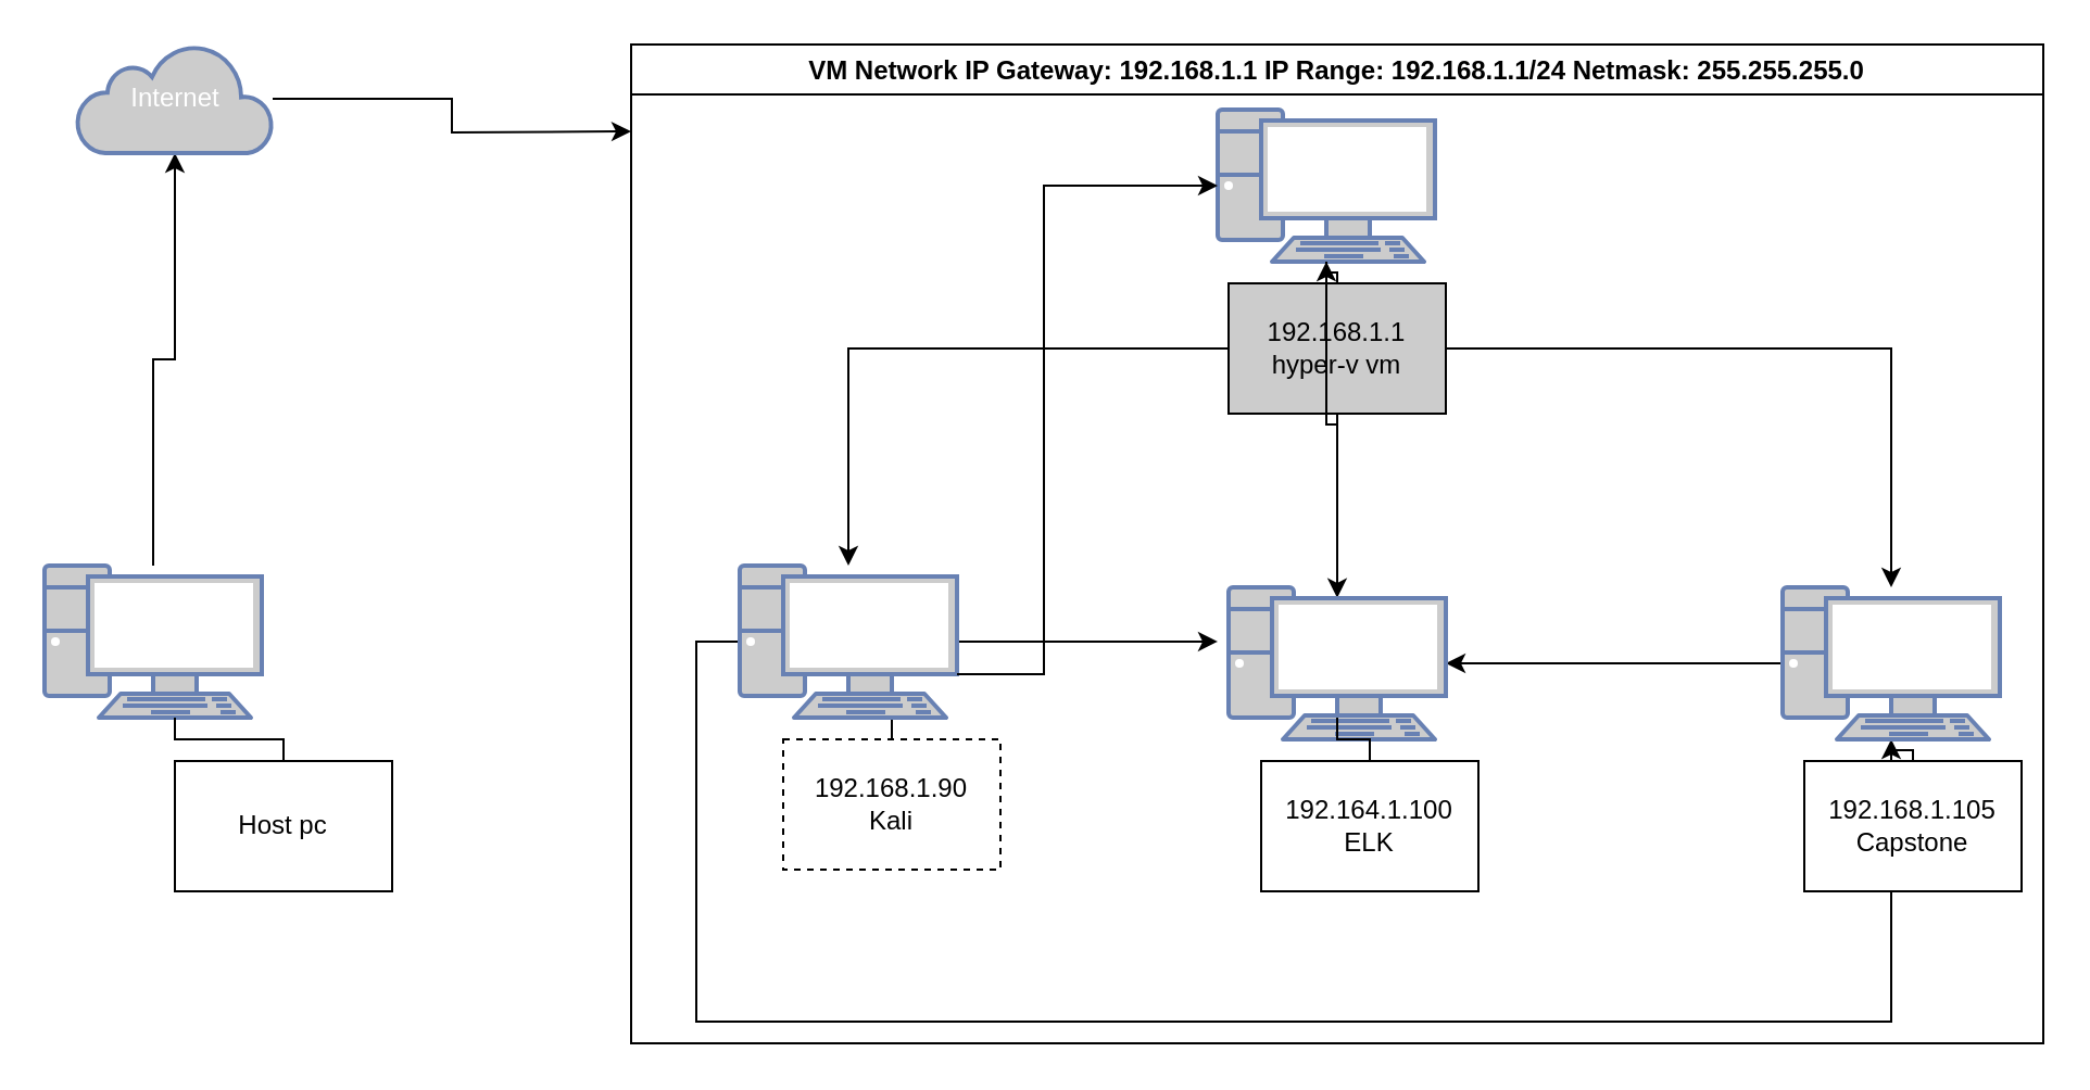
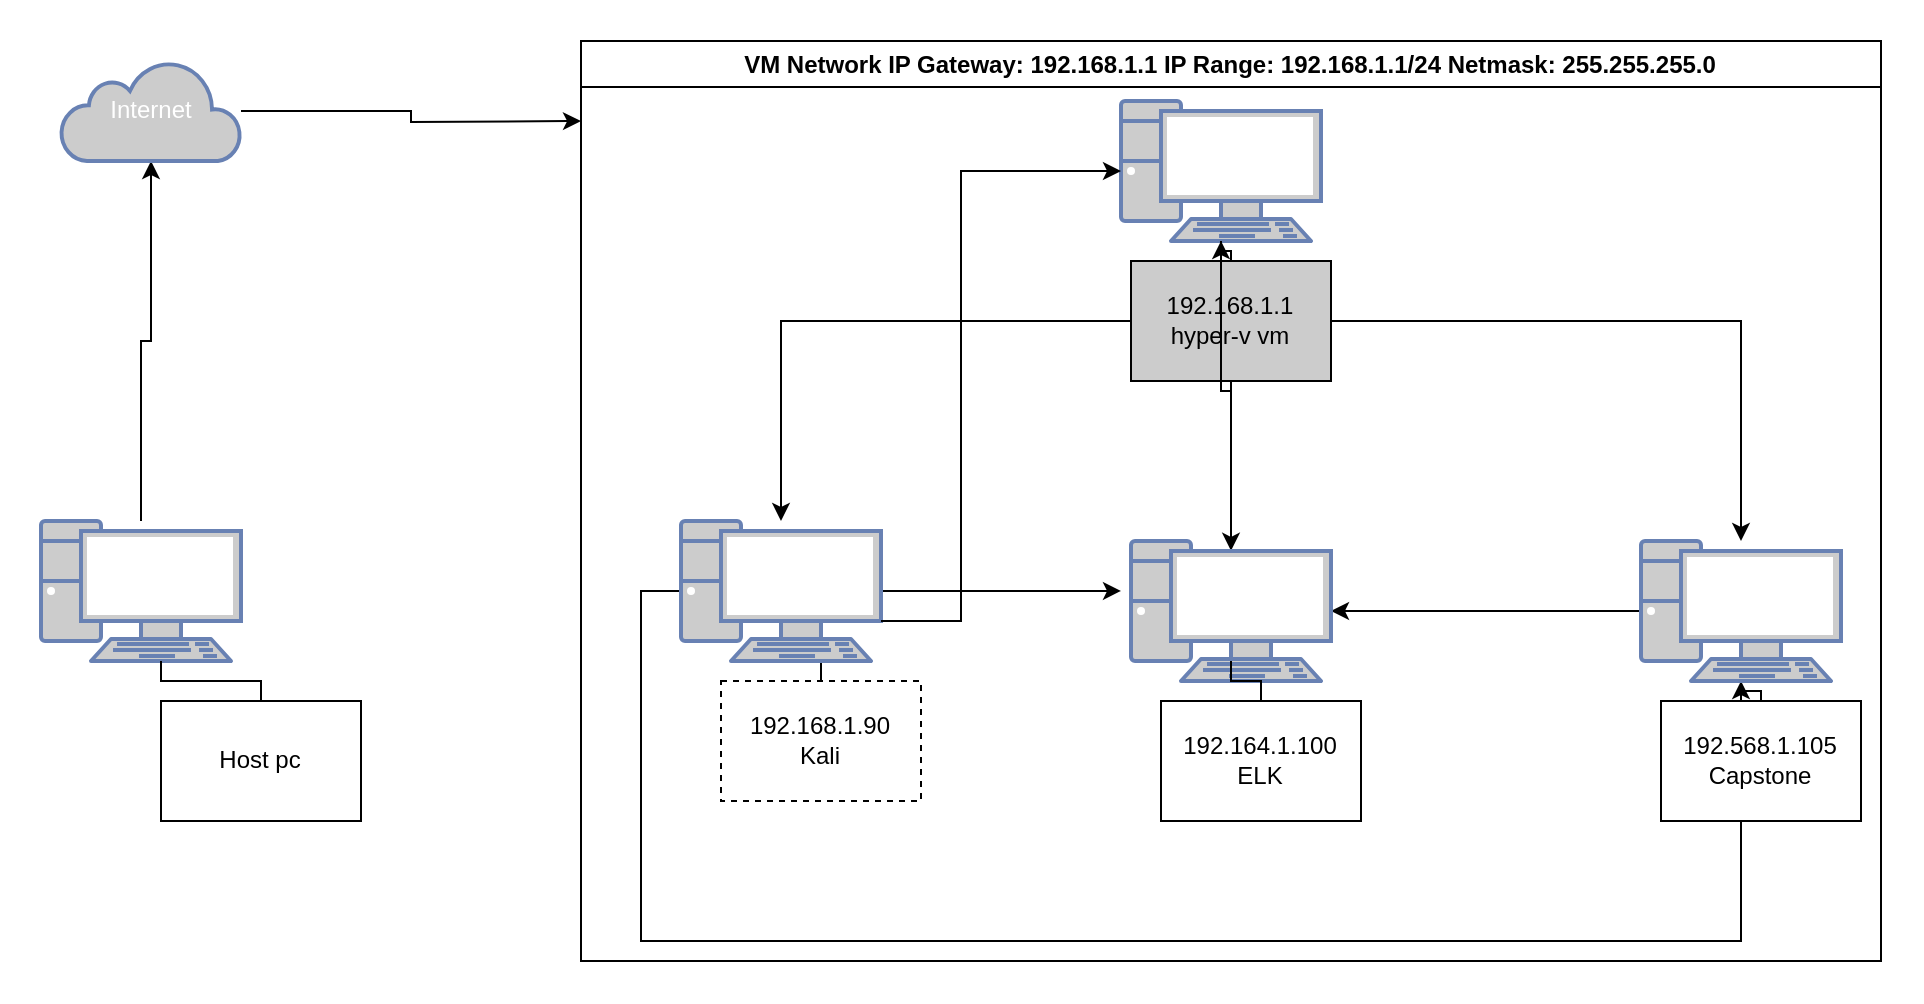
  <mxCell id="0" />
  <mxCell id="1" parent="0" />
  <mxCell id="2" style="edgeStyle=orthogonalEdgeStyle;rounded=0;orthogonalLoop=1;jettySize=auto;html=1;" parent="1" source="20" target="11" edge="1"><mxGeometry relative="1" as="geometry"><mxPoint x="310" y="470" as="targetPoint" /><mxPoint x="810" y="330" as="sourcePoint" /><Array as="points"><mxPoint x="320" y="295" /><mxPoint x="320" y="470" /><mxPoint x="870" y="470" /></Array></mxGeometry></mxCell>
  <mxCell id="3" value="VM Network IP Gateway: 192.168.1.1 IP Range: 192.168.1.1/24 Netmask: 255.255.255.0" style="swimlane;" parent="1" vertex="1"><mxGeometry x="290" y="20" width="650" height="460" as="geometry" /></mxCell>
  <mxCell id="4" value="192.168.1.90&lt;br&gt;Kali" style="whiteSpace=wrap;html=1;align=center;verticalAlign=middle;treeFolding=1;treeMoving=1;newEdgeStyle={&quot;edgeStyle&quot;:&quot;elbowEdgeStyle&quot;,&quot;startArrow&quot;:&quot;none&quot;,&quot;endArrow&quot;:&quot;none&quot;};dashed=1;" parent="3" vertex="1"><mxGeometry x="70" y="320" width="100" height="60" as="geometry" /></mxCell>
  <mxCell id="5" value="" style="edgeStyle=elbowEdgeStyle;elbow=vertical;startArrow=none;endArrow=none;rounded=0;" parent="3" target="4" edge="1"><mxGeometry relative="1" as="geometry"><mxPoint x="100" y="300" as="sourcePoint" /></mxGeometry></mxCell>
- <mxCell id="6" value="192.168.1.105&lt;br&gt;Capstone&lt;br&gt;" style="whiteSpace=wrap;html=1;align=center;verticalAlign=middle;treeFolding=1;treeMoving=1;newEdgeStyle={&quot;edgeStyle&quot;:&quot;elbowEdgeStyle&quot;,&quot;startArrow&quot;:&quot;none&quot;,&quot;endArrow&quot;:&quot;none&quot;};" parent="3" vertex="1"><mxGeometry x="540" y="330" width="100" height="60" as="geometry" /></mxCell>
+ <mxCell id="6" value="192.568.1.105&lt;br&gt;Capstone&lt;br&gt;" style="whiteSpace=wrap;html=1;align=center;verticalAlign=middle;treeFolding=1;treeMoving=1;newEdgeStyle={&quot;edgeStyle&quot;:&quot;elbowEdgeStyle&quot;,&quot;startArrow&quot;:&quot;none&quot;,&quot;endArrow&quot;:&quot;none&quot;};" parent="3" vertex="1"><mxGeometry x="540" y="330" width="100" height="60" as="geometry" /></mxCell>
  <mxCell id="7" value="" style="edgeStyle=elbowEdgeStyle;elbow=vertical;startArrow=none;endArrow=none;rounded=0;" parent="3" source="11" target="6" edge="1"><mxGeometry relative="1" as="geometry"><mxPoint x="340" y="315" as="sourcePoint" /></mxGeometry></mxCell>
  <mxCell id="8" style="edgeStyle=orthogonalEdgeStyle;rounded=0;orthogonalLoop=1;jettySize=auto;html=1;entryX=0.5;entryY=0.07;entryDx=0;entryDy=0;entryPerimeter=0;" parent="3" source="9" target="16" edge="1"><mxGeometry relative="1" as="geometry" /></mxCell>
  <mxCell id="9" value="192.168.1.1&lt;br&gt;hyper-v vm" style="whiteSpace=wrap;html=1;align=center;verticalAlign=middle;treeFolding=1;treeMoving=1;newEdgeStyle={&quot;edgeStyle&quot;:&quot;elbowEdgeStyle&quot;,&quot;startArrow&quot;:&quot;none&quot;,&quot;endArrow&quot;:&quot;none&quot;};fillColor=#cccccc;" parent="3" vertex="1"><mxGeometry x="275" y="110" width="100" height="60" as="geometry" /></mxCell>
  <mxCell id="10" style="edgeStyle=orthogonalEdgeStyle;rounded=0;orthogonalLoop=1;jettySize=auto;html=1;entryX=1;entryY=0.5;entryDx=0;entryDy=0;entryPerimeter=0;" edge="1" parent="3" source="11" target="16"><mxGeometry relative="1" as="geometry" /></mxCell>
  <mxCell id="11" value="" style="fontColor=#0066CC;verticalAlign=top;verticalLabelPosition=bottom;labelPosition=center;align=center;html=1;outlineConnect=0;fillColor=#CCCCCC;strokeColor=#6881B3;gradientColor=none;gradientDirection=north;strokeWidth=2;shape=mxgraph.networks.pc;" parent="3" vertex="1"><mxGeometry x="530" y="250" width="100" height="70" as="geometry" /></mxCell>
  <mxCell id="12" style="edgeStyle=orthogonalEdgeStyle;rounded=0;orthogonalLoop=1;jettySize=auto;html=1;" parent="3" source="9" target="11" edge="1"><mxGeometry relative="1" as="geometry" /></mxCell>
  <mxCell id="13" value="" style="fontColor=#0066CC;verticalAlign=top;verticalLabelPosition=bottom;labelPosition=center;align=center;html=1;outlineConnect=0;fillColor=#CCCCCC;strokeColor=#6881B3;gradientColor=none;gradientDirection=north;strokeWidth=2;shape=mxgraph.networks.pc;" parent="3" vertex="1"><mxGeometry x="270" y="30" width="100" height="70" as="geometry" /></mxCell>
  <mxCell id="14" value="" style="edgeStyle=elbowEdgeStyle;elbow=vertical;startArrow=none;endArrow=none;rounded=0;" parent="3" source="13" target="9" edge="1"><mxGeometry relative="1" as="geometry"><mxPoint x="240" y="115" as="sourcePoint" /></mxGeometry></mxCell>
  <mxCell id="15" style="edgeStyle=orthogonalEdgeStyle;rounded=0;orthogonalLoop=1;jettySize=auto;html=1;" edge="1" parent="3" source="16" target="13"><mxGeometry relative="1" as="geometry" /></mxCell>
  <mxCell id="16" value="" style="fontColor=#0066CC;verticalAlign=top;verticalLabelPosition=bottom;labelPosition=center;align=center;html=1;outlineConnect=0;fillColor=#CCCCCC;strokeColor=#6881B3;gradientColor=none;gradientDirection=north;strokeWidth=2;shape=mxgraph.networks.pc;" parent="3" vertex="1"><mxGeometry x="275" y="250" width="100" height="70" as="geometry" /></mxCell>
  <mxCell id="17" value="192.164.1.100&lt;br&gt;ELK" style="whiteSpace=wrap;html=1;align=center;verticalAlign=middle;treeFolding=1;treeMoving=1;newEdgeStyle={&quot;edgeStyle&quot;:&quot;elbowEdgeStyle&quot;,&quot;startArrow&quot;:&quot;none&quot;,&quot;endArrow&quot;:&quot;none&quot;};" parent="3" vertex="1"><mxGeometry x="290" y="330" width="100" height="60" as="geometry" /></mxCell>
  <mxCell id="18" value="" style="edgeStyle=elbowEdgeStyle;elbow=vertical;startArrow=none;endArrow=none;rounded=0;" parent="3" target="17" edge="1"><mxGeometry relative="1" as="geometry"><mxPoint x="325.0" y="310" as="sourcePoint" /></mxGeometry></mxCell>
  <mxCell id="19" style="edgeStyle=orthogonalEdgeStyle;rounded=0;orthogonalLoop=1;jettySize=auto;html=1;entryX=-0.05;entryY=0.357;entryDx=0;entryDy=0;entryPerimeter=0;" parent="1" source="20" target="16" edge="1"><mxGeometry relative="1" as="geometry" /></mxCell>
  <mxCell id="20" value="" style="fontColor=#0066CC;verticalAlign=top;verticalLabelPosition=bottom;labelPosition=center;align=center;html=1;outlineConnect=0;fillColor=#CCCCCC;strokeColor=#6881B3;gradientColor=none;gradientDirection=north;strokeWidth=2;shape=mxgraph.networks.pc;" parent="1" vertex="1"><mxGeometry x="340" y="260" width="100" height="70" as="geometry" /></mxCell>
  <mxCell id="21" style="edgeStyle=orthogonalEdgeStyle;rounded=0;orthogonalLoop=1;jettySize=auto;html=1;entryX=0.5;entryY=1;entryDx=0;entryDy=0;entryPerimeter=0;" parent="1" source="22" target="24" edge="1"><mxGeometry relative="1" as="geometry" /></mxCell>
  <mxCell id="22" value="" style="fontColor=#0066CC;verticalAlign=top;verticalLabelPosition=bottom;labelPosition=center;align=center;html=1;outlineConnect=0;fillColor=#CCCCCC;strokeColor=#6881B3;gradientColor=none;gradientDirection=north;strokeWidth=2;shape=mxgraph.networks.pc;" parent="1" vertex="1"><mxGeometry x="20" y="260" width="100" height="70" as="geometry" /></mxCell>
  <mxCell id="23" style="edgeStyle=orthogonalEdgeStyle;rounded=0;orthogonalLoop=1;jettySize=auto;html=1;" parent="1" source="24" edge="1"><mxGeometry relative="1" as="geometry"><mxPoint x="290" y="60" as="targetPoint" /></mxGeometry></mxCell>
- <mxCell id="24" value="Internet" style="html=1;outlineConnect=0;fillColor=#CCCCCC;strokeColor=#6881B3;gradientColor=none;gradientDirection=north;strokeWidth=2;shape=mxgraph.networks.cloud;fontColor=#ffffff;" parent="1" vertex="1"><mxGeometry x="35" y="20" width="90" height="50" as="geometry" /></mxCell>
+ <mxCell id="24" value="Internet" style="html=1;outlineConnect=0;fillColor=#CCCCCC;strokeColor=#6881B3;gradientColor=none;gradientDirection=north;strokeWidth=2;shape=mxgraph.networks.cloud;fontColor=#ffffff;" parent="1" vertex="1"><mxGeometry x="30" y="30" width="90" height="50" as="geometry" /></mxCell>
  <mxCell id="25" value="Host pc" style="whiteSpace=wrap;html=1;align=center;verticalAlign=middle;treeFolding=1;treeMoving=1;newEdgeStyle={&quot;edgeStyle&quot;:&quot;elbowEdgeStyle&quot;,&quot;startArrow&quot;:&quot;none&quot;,&quot;endArrow&quot;:&quot;none&quot;};" parent="1" vertex="1"><mxGeometry x="80" y="350" width="100" height="60" as="geometry" /></mxCell>
  <mxCell id="26" value="" style="edgeStyle=elbowEdgeStyle;elbow=vertical;startArrow=none;endArrow=none;rounded=0;" parent="1" target="25" edge="1"><mxGeometry relative="1" as="geometry"><mxPoint x="80" y="330" as="sourcePoint" /></mxGeometry></mxCell>
  <mxCell id="27" style="edgeStyle=orthogonalEdgeStyle;rounded=0;orthogonalLoop=1;jettySize=auto;html=1;" parent="1" source="9" target="20" edge="1"><mxGeometry relative="1" as="geometry" /></mxCell>
  <mxCell id="28" style="edgeStyle=orthogonalEdgeStyle;rounded=0;orthogonalLoop=1;jettySize=auto;html=1;" parent="1" source="20" target="13" edge="1"><mxGeometry relative="1" as="geometry"><Array as="points"><mxPoint x="390" y="310" /><mxPoint x="480" y="310" /><mxPoint x="480" y="85" /></Array></mxGeometry></mxCell>
